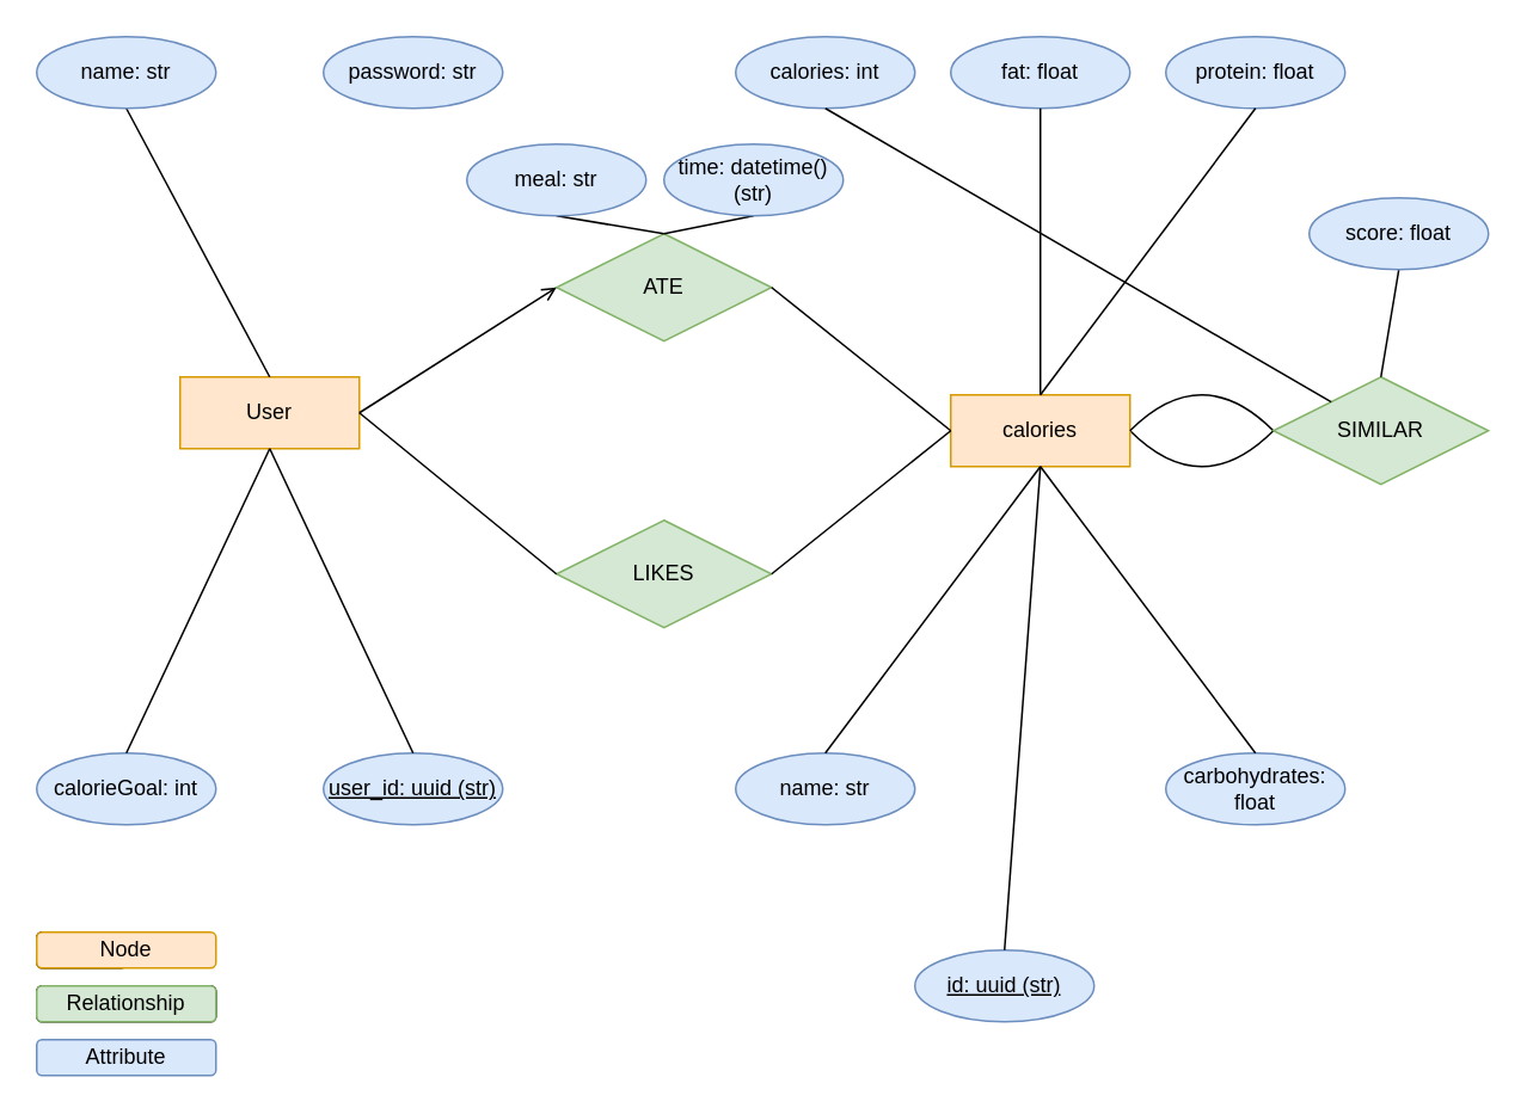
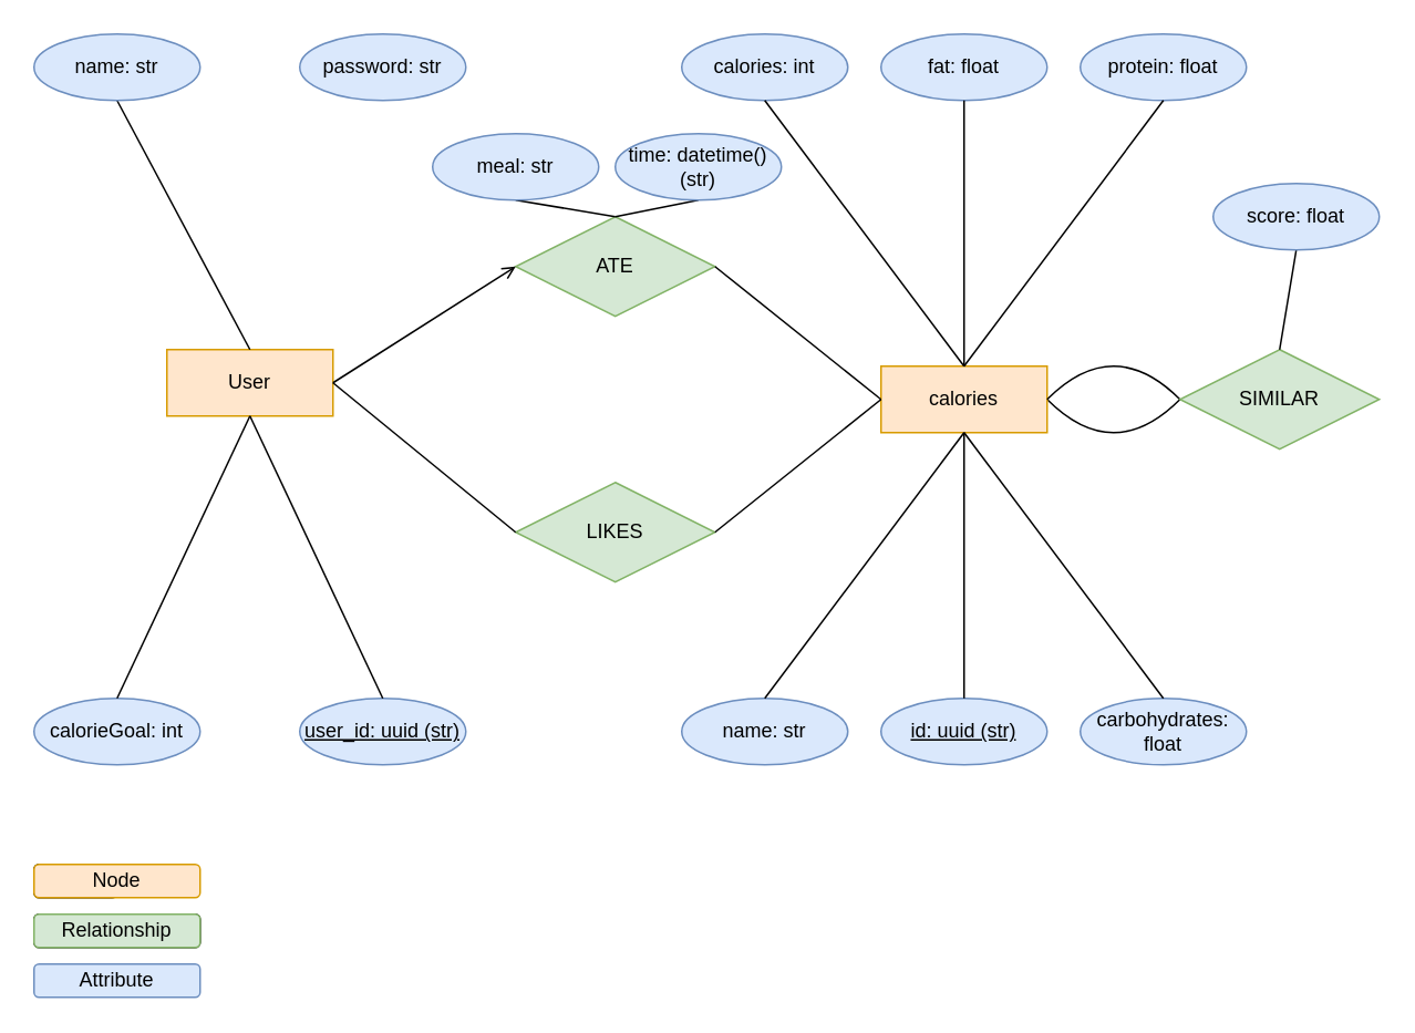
  <mxCell id="0" />
  <mxCell id="1" parent="0" />
  <mxCell id="2" value="User" style="whiteSpace=wrap;html=1;align=center;fillColor=#ffe6cc;strokeColor=#d79b00;" vertex="1" parent="1"><mxGeometry x="100" y="210" width="100" height="40" as="geometry" /></mxCell>
  <mxCell id="3" style="edgeStyle=none;orthogonalLoop=1;jettySize=auto;html=1;exitX=1;exitY=0.5;exitDx=0;exitDy=0;entryX=0;entryY=0.5;entryDx=0;entryDy=0;endArrow=none;endFill=0;strokeColor=#000000;curved=1;" edge="1" parent="1" source="4" target="8"><mxGeometry relative="1" as="geometry"><Array as="points"><mxPoint x="670" y="280" /></Array></mxGeometry></mxCell>
  <mxCell id="4" value="&lt;div&gt;calories&lt;/div&gt;" style="whiteSpace=wrap;html=1;align=center;fillColor=#ffe6cc;strokeColor=#d79b00;" vertex="1" parent="1"><mxGeometry x="530" y="220" width="100" height="40" as="geometry" /></mxCell>
  <mxCell id="5" value="ATE" style="shape=rhombus;perimeter=rhombusPerimeter;whiteSpace=wrap;html=1;align=center;fillColor=#d5e8d4;strokeColor=#82b366;" vertex="1" parent="1"><mxGeometry x="310" y="130" width="120" height="60" as="geometry" /></mxCell>
  <mxCell id="6" value="LIKES" style="shape=rhombus;perimeter=rhombusPerimeter;whiteSpace=wrap;html=1;align=center;fillColor=#d5e8d4;strokeColor=#82b366;" vertex="1" parent="1"><mxGeometry x="310" y="290" width="120" height="60" as="geometry" /></mxCell>
  <mxCell id="7" style="edgeStyle=none;curved=1;orthogonalLoop=1;jettySize=auto;html=1;exitX=0;exitY=0.5;exitDx=0;exitDy=0;endArrow=none;endFill=0;strokeColor=#000000;entryX=1;entryY=0.5;entryDx=0;entryDy=0;" edge="1" parent="1" source="8" target="4"><mxGeometry relative="1" as="geometry"><mxPoint x="640" y="240" as="targetPoint" /><Array as="points"><mxPoint x="670" y="200" /></Array></mxGeometry></mxCell>
  <mxCell id="8" value="SIMILAR" style="shape=rhombus;perimeter=rhombusPerimeter;whiteSpace=wrap;html=1;align=center;fillColor=#d5e8d4;strokeColor=#82b366;" vertex="1" parent="1"><mxGeometry x="710" y="210" width="120" height="60" as="geometry" /></mxCell>
  <mxCell id="9" value="&lt;div&gt;user_id: uuid (str)&lt;/div&gt;" style="ellipse;whiteSpace=wrap;html=1;align=center;fontStyle=4;fillColor=#dae8fc;strokeColor=#6c8ebf;" vertex="1" parent="1"><mxGeometry x="180" y="420" width="100" height="40" as="geometry" /></mxCell>
  <mxCell id="10" value="" style="endArrow=none;html=1;rounded=0;entryX=0.5;entryY=0;entryDx=0;entryDy=0;exitX=0.5;exitY=1;exitDx=0;exitDy=0;" edge="1" parent="1" source="2" target="9"><mxGeometry relative="1" as="geometry"><mxPoint x="220" y="260" as="sourcePoint" /><mxPoint x="220" y="290" as="targetPoint" /></mxGeometry></mxCell>
  <mxCell id="11" value="" style="endArrow=none;html=1;rounded=0;entryX=0;entryY=0.5;entryDx=0;entryDy=0;exitX=1;exitY=0.5;exitDx=0;exitDy=0;" edge="1" parent="1" source="2" target="6"><mxGeometry relative="1" as="geometry"><mxPoint x="315" y="240" as="sourcePoint" /><mxPoint x="435" y="240" as="targetPoint" /></mxGeometry></mxCell>
  <mxCell id="12" value="" style="endArrow=none;html=1;rounded=0;exitX=1;exitY=0.5;exitDx=0;exitDy=0;entryX=0;entryY=0.5;entryDx=0;entryDy=0;" edge="1" parent="1" source="6" target="4"><mxGeometry relative="1" as="geometry"><mxPoint x="515" y="310" as="sourcePoint" /><mxPoint x="675" y="310" as="targetPoint" /></mxGeometry></mxCell>
  <mxCell id="13" value="" style="endArrow=open;html=1;rounded=0;entryX=0;entryY=0.5;entryDx=0;entryDy=0;exitX=1;exitY=0.5;exitDx=0;exitDy=0;" edge="1" parent="1" source="2" target="5"><mxGeometry relative="1" as="geometry"><mxPoint x="275" y="240" as="sourcePoint" /><mxPoint x="475" y="230" as="targetPoint" /></mxGeometry></mxCell>
  <mxCell id="14" value="" style="endArrow=none;html=1;rounded=0;exitX=1;exitY=0.5;exitDx=0;exitDy=0;entryX=0;entryY=0.5;entryDx=0;entryDy=0;" edge="1" parent="1" source="5" target="4"><mxGeometry relative="1" as="geometry"><mxPoint x="515" y="150" as="sourcePoint" /><mxPoint x="675" y="150" as="targetPoint" /></mxGeometry></mxCell>
  <mxCell id="15" value="calorieGoal: int" style="ellipse;whiteSpace=wrap;html=1;align=center;fillColor=#dae8fc;strokeColor=#6c8ebf;" vertex="1" parent="1"><mxGeometry x="20" y="420" width="100" height="40" as="geometry" /></mxCell>
  <mxCell id="16" value="" style="endArrow=none;html=1;rounded=0;exitX=0.5;exitY=0;exitDx=0;exitDy=0;entryX=0.5;entryY=1;entryDx=0;entryDy=0;" edge="1" parent="1" source="15" target="2"><mxGeometry relative="1" as="geometry"><mxPoint x="185" y="430" as="sourcePoint" /><mxPoint x="325" y="190" as="targetPoint" /></mxGeometry></mxCell>
  <mxCell id="17" style="orthogonalLoop=1;jettySize=auto;html=1;exitX=0.5;exitY=1;exitDx=0;exitDy=0;entryX=0.5;entryY=0;entryDx=0;entryDy=0;rounded=0;endArrow=none;endFill=0;" edge="1" parent="1" source="18" target="2"><mxGeometry relative="1" as="geometry" /></mxCell>
  <mxCell id="18" value="name: str" style="ellipse;whiteSpace=wrap;html=1;align=center;fillColor=#dae8fc;strokeColor=#6c8ebf;" vertex="1" parent="1"><mxGeometry x="20" y="20" width="100" height="40" as="geometry" /></mxCell>
  <mxCell id="19" value="&lt;div&gt;password: str&lt;br&gt;&lt;/div&gt;" style="ellipse;whiteSpace=wrap;html=1;align=center;fillColor=#dae8fc;strokeColor=#6c8ebf;" vertex="1" parent="1"><mxGeometry x="180" y="20" width="100" height="40" as="geometry" /></mxCell>
  <mxCell id="20" value="name: str" style="ellipse;whiteSpace=wrap;html=1;align=center;fillColor=#dae8fc;strokeColor=#6c8ebf;" vertex="1" parent="1"><mxGeometry x="410" y="420" width="100" height="40" as="geometry" /></mxCell>
  <mxCell id="21" value="calories: int" style="ellipse;whiteSpace=wrap;html=1;align=center;fillColor=#dae8fc;strokeColor=#6c8ebf;" vertex="1" parent="1"><mxGeometry x="410" y="20" width="100" height="40" as="geometry" /></mxCell>
  <mxCell id="22" value="carbohydrates: float" style="ellipse;whiteSpace=wrap;html=1;align=center;fillColor=#dae8fc;strokeColor=#6c8ebf;" vertex="1" parent="1"><mxGeometry x="650" y="420" width="100" height="40" as="geometry" /></mxCell>
  <mxCell id="23" value="fat: float" style="ellipse;whiteSpace=wrap;html=1;align=center;fillColor=#dae8fc;strokeColor=#6c8ebf;" vertex="1" parent="1"><mxGeometry x="530" y="20" width="100" height="40" as="geometry" /></mxCell>
  <mxCell id="24" value="&lt;div&gt;protein: float&lt;br&gt;&lt;/div&gt;" style="ellipse;whiteSpace=wrap;html=1;align=center;fillColor=#dae8fc;strokeColor=#6c8ebf;" vertex="1" parent="1"><mxGeometry x="650" y="20" width="100" height="40" as="geometry" /></mxCell>
- <mxCell id="25" value="&lt;div&gt;id: uuid (str)&lt;br&gt;&lt;/div&gt;" style="ellipse;whiteSpace=wrap;html=1;align=center;fontStyle=4;fillColor=#dae8fc;strokeColor=#6c8ebf;" vertex="1" parent="1"><mxGeometry x="510" y="530" width="100" height="40" as="geometry" /></mxCell>
- <mxCell id="26" value="" style="endArrow=none;html=1;rounded=0;exitX=0.5;exitY=1;exitDx=0;exitDy=0;" edge="1" parent="1" source="21" target="8"><mxGeometry relative="1" as="geometry"><mxPoint x="510" y="100" as="sourcePoint" /><mxPoint x="670" y="100" as="targetPoint" /></mxGeometry></mxCell>
+ <mxCell id="25" value="&lt;div&gt;id: uuid (str)&lt;br&gt;&lt;/div&gt;" style="ellipse;whiteSpace=wrap;html=1;align=center;fontStyle=4;fillColor=#dae8fc;strokeColor=#6c8ebf;" vertex="1" parent="1"><mxGeometry x="530" y="420" width="100" height="40" as="geometry" /></mxCell>
+ <mxCell id="26" value="" style="endArrow=none;html=1;rounded=0;exitX=0.5;exitY=1;exitDx=0;exitDy=0;entryX=0.5;entryY=0;entryDx=0;entryDy=0;" edge="1" parent="1" source="21" target="4"><mxGeometry relative="1" as="geometry"><mxPoint x="510" y="100" as="sourcePoint" /><mxPoint x="670" y="100" as="targetPoint" /></mxGeometry></mxCell>
  <mxCell id="27" value="" style="endArrow=none;html=1;rounded=0;exitX=0.5;exitY=1;exitDx=0;exitDy=0;entryX=0.5;entryY=0;entryDx=0;entryDy=0;" edge="1" parent="1" source="23" target="4"><mxGeometry relative="1" as="geometry"><mxPoint x="600" y="120" as="sourcePoint" /><mxPoint x="760" y="120" as="targetPoint" /></mxGeometry></mxCell>
  <mxCell id="28" value="" style="endArrow=none;html=1;rounded=0;exitX=0.5;exitY=1;exitDx=0;exitDy=0;" edge="1" parent="1" source="24"><mxGeometry relative="1" as="geometry"><mxPoint x="710" y="130" as="sourcePoint" /><mxPoint x="580" y="220" as="targetPoint" /></mxGeometry></mxCell>
  <mxCell id="29" value="" style="endArrow=none;html=1;rounded=0;exitX=0.5;exitY=0;exitDx=0;exitDy=0;entryX=0.5;entryY=1;entryDx=0;entryDy=0;" edge="1" parent="1" source="20" target="4"><mxGeometry relative="1" as="geometry"><mxPoint x="520" y="540" as="sourcePoint" /><mxPoint x="680" y="540" as="targetPoint" /></mxGeometry></mxCell>
  <mxCell id="30" value="" style="endArrow=none;html=1;rounded=0;exitX=0.5;exitY=1;exitDx=0;exitDy=0;entryX=0.5;entryY=0;entryDx=0;entryDy=0;" edge="1" parent="1" source="4" target="25"><mxGeometry relative="1" as="geometry"><mxPoint x="630" y="340" as="sourcePoint" /><mxPoint x="790" y="340" as="targetPoint" /></mxGeometry></mxCell>
  <mxCell id="31" value="" style="endArrow=none;html=1;rounded=0;exitX=0.5;exitY=1;exitDx=0;exitDy=0;entryX=0.5;entryY=0;entryDx=0;entryDy=0;" edge="1" parent="1" source="4" target="22"><mxGeometry relative="1" as="geometry"><mxPoint x="660" y="310" as="sourcePoint" /><mxPoint x="820" y="310" as="targetPoint" /></mxGeometry></mxCell>
  <mxCell id="32" style="edgeStyle=none;rounded=0;orthogonalLoop=1;jettySize=auto;html=1;exitX=0.5;exitY=1;exitDx=0;exitDy=0;entryX=0.5;entryY=0;entryDx=0;entryDy=0;endArrow=none;endFill=0;strokeColor=#000000;" edge="1" parent="1" source="33" target="5"><mxGeometry relative="1" as="geometry" /></mxCell>
  <mxCell id="33" value="meal: str" style="ellipse;whiteSpace=wrap;html=1;align=center;fillColor=#dae8fc;strokeColor=#6c8ebf;" vertex="1" parent="1"><mxGeometry x="260" y="80" width="100" height="40" as="geometry" /></mxCell>
  <mxCell id="34" style="edgeStyle=none;rounded=0;orthogonalLoop=1;jettySize=auto;html=1;exitX=0.5;exitY=1;exitDx=0;exitDy=0;entryX=0.5;entryY=0;entryDx=0;entryDy=0;endArrow=none;endFill=0;strokeColor=#000000;" edge="1" parent="1" source="35" target="5"><mxGeometry relative="1" as="geometry" /></mxCell>
  <mxCell id="35" value="time: datetime() (str)" style="ellipse;whiteSpace=wrap;html=1;align=center;fillColor=#dae8fc;strokeColor=#6c8ebf;" vertex="1" parent="1"><mxGeometry x="370" y="80" width="100" height="40" as="geometry" /></mxCell>
  <mxCell id="36" style="edgeStyle=none;rounded=0;orthogonalLoop=1;jettySize=auto;html=1;exitX=0.5;exitY=1;exitDx=0;exitDy=0;entryX=0.5;entryY=0;entryDx=0;entryDy=0;endArrow=none;endFill=0;strokeColor=#000000;" edge="1" parent="1" source="37" target="8"><mxGeometry relative="1" as="geometry" /></mxCell>
  <mxCell id="37" value="score: float" style="ellipse;whiteSpace=wrap;html=1;align=center;fillColor=#dae8fc;strokeColor=#6c8ebf;" vertex="1" parent="1"><mxGeometry x="730" y="110" width="100" height="40" as="geometry" /></mxCell>
  <mxCell id="38" value="Node" style="rounded=1;whiteSpace=wrap;html=1;strokeColor=#000000;" vertex="1" parent="1"><mxGeometry x="20" y="520" width="50" height="20" as="geometry" /></mxCell>
  <mxCell id="39" value="Node" style="rounded=1;whiteSpace=wrap;html=1;strokeColor=#d79b00;fillColor=#ffe6cc;" vertex="1" parent="1"><mxGeometry x="20" y="520" width="100" height="20" as="geometry" /></mxCell>
  <mxCell id="40" value="&lt;div&gt;Relationship&lt;/div&gt;" style="rounded=1;whiteSpace=wrap;html=1;strokeColor=#000000;" vertex="1" parent="1"><mxGeometry x="20" y="550" width="100" height="20" as="geometry" /></mxCell>
  <mxCell id="41" value="&lt;div&gt;Relationship&lt;/div&gt;" style="rounded=1;whiteSpace=wrap;html=1;strokeColor=#82b366;fillColor=#d5e8d4;" vertex="1" parent="1"><mxGeometry x="20" y="550" width="100" height="20" as="geometry" /></mxCell>
  <mxCell id="42" value="Attribute" style="rounded=1;whiteSpace=wrap;html=1;strokeColor=#6c8ebf;fillColor=#dae8fc;" vertex="1" parent="1"><mxGeometry x="20" y="580" width="100" height="20" as="geometry" /></mxCell>
